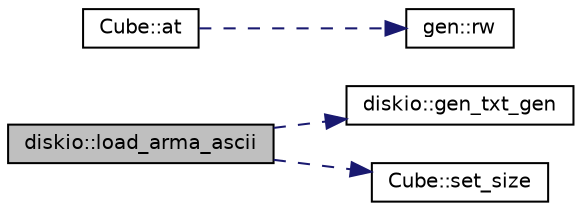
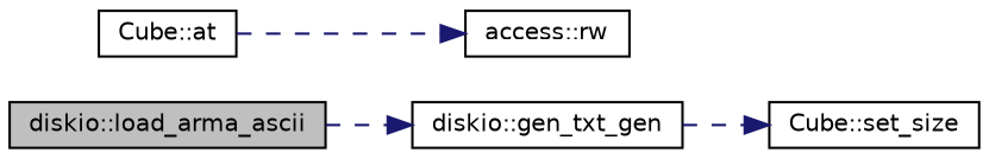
  digraph {
    rankdir=LR
    node [color=black fillcolor=white fontname=Helvetica fontsize=10 shape=record style=filled]
    edge [color=midnightblue fontname=Helvetica fontsize=10 labelfontname=Helvetica labelfontsize=10 style=dashed]
    n1 [fillcolor=grey75 fontcolor=black height=0.2 label="diskio::load_arma_ascii" width=0.4]
    n2 [height=0.2 label="diskio::gen_txt_gen" width=0.4]
    n3 [height=0.2 label="Cube::set_size" width=0.4]
    n4 [height=0.2 label="Cube::at" width=0.4]
-   n5 [height=0.2 label="gen::rw" width=0.4]
+   n5 [height=0.2 label="access::rw" width=0.4]
    n1 -> n2
-   n1 -> n3
+   n2 -> n3
    n4 -> n5
  }
